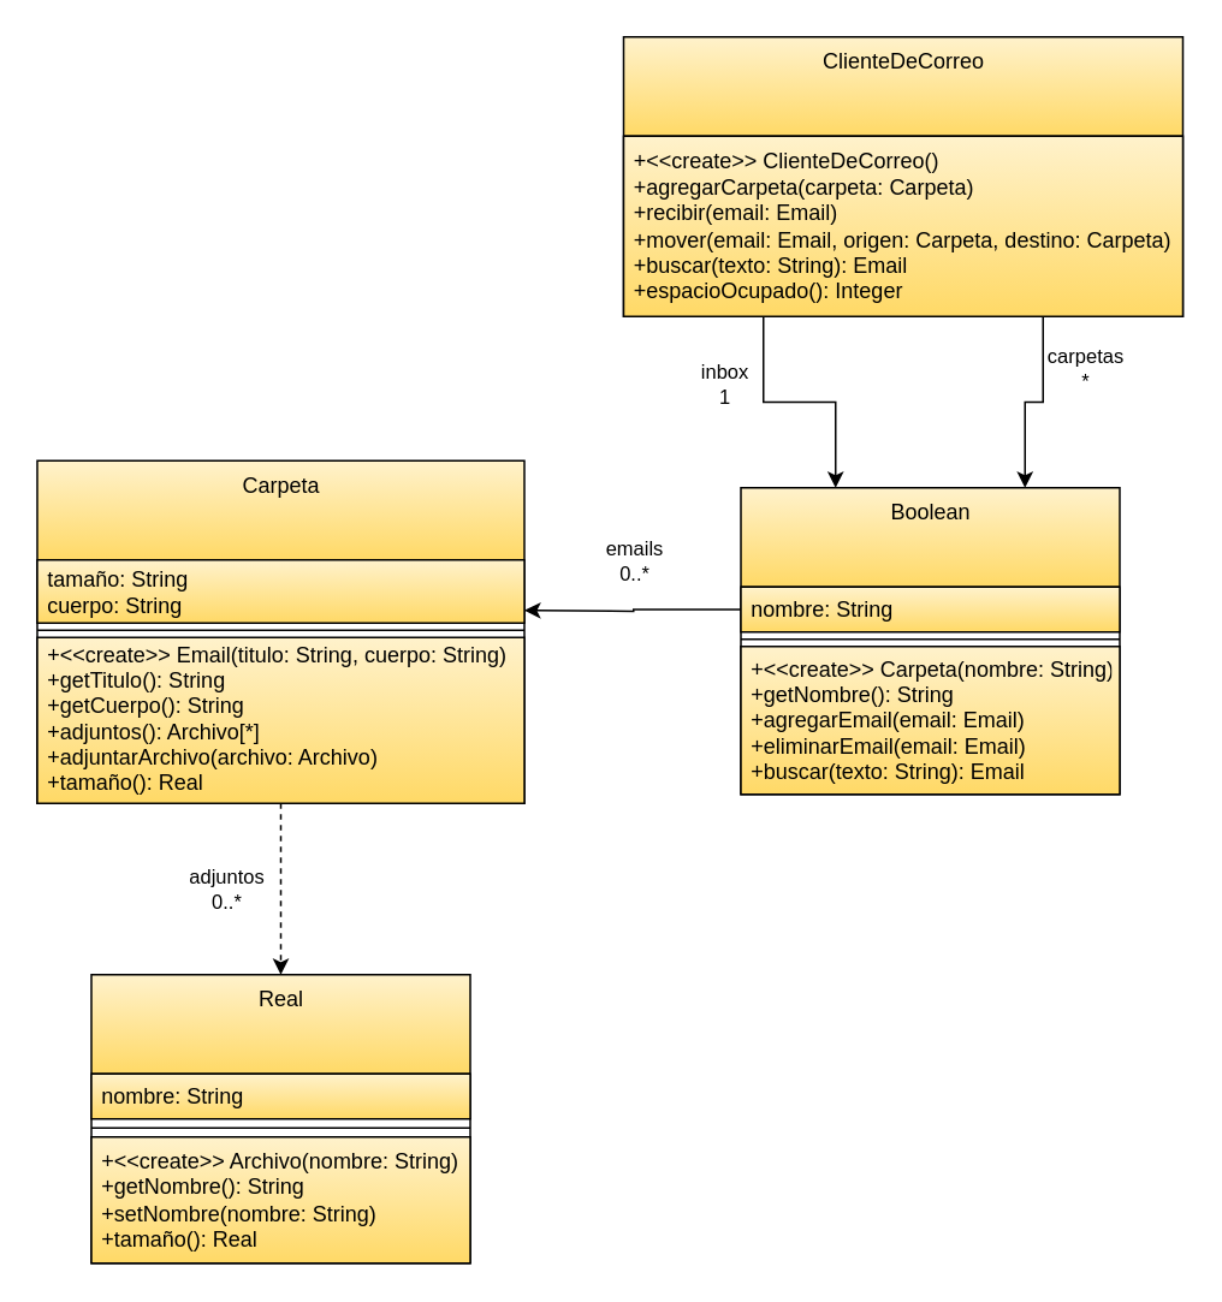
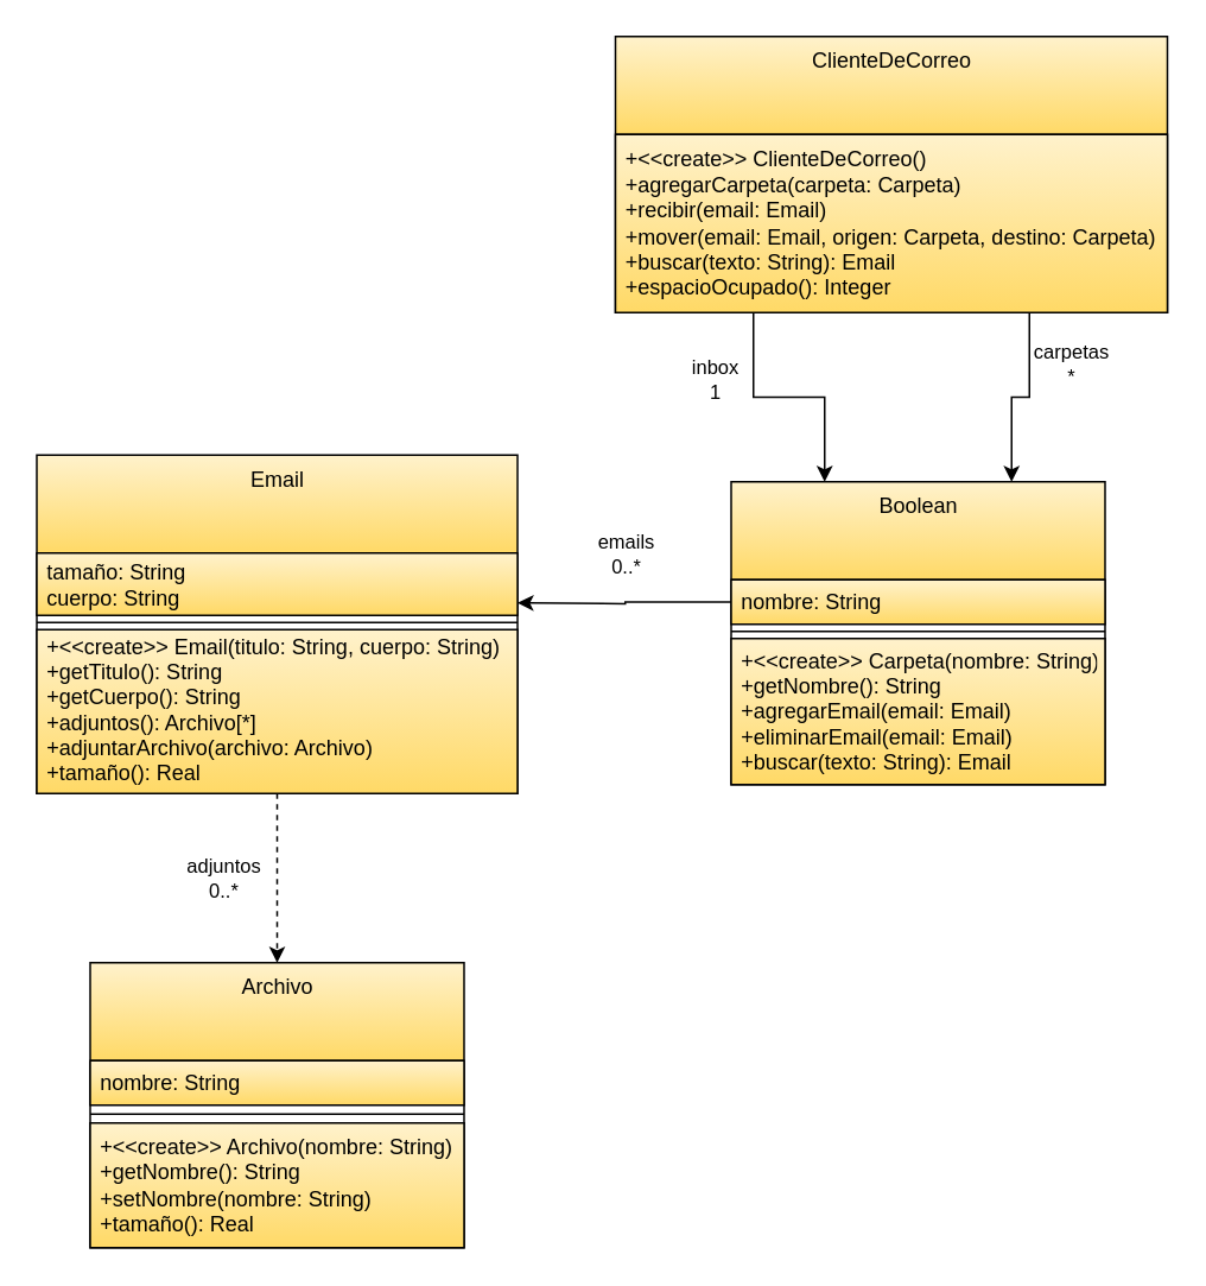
  <mxCell id="0" />
  <mxCell id="1" parent="0" />
  <mxCell id="2" value="&lt;div&gt;carpetas&lt;/div&gt;&lt;div&gt;*&lt;/div&gt;" style="edgeStyle=orthogonalEdgeStyle;rounded=0;orthogonalLoop=1;jettySize=auto;html=1;exitX=0.75;exitY=1;exitDx=0;exitDy=0;entryX=0.75;entryY=0;entryDx=0;entryDy=0;fillColor=#fff2cc;gradientColor=#ffd966;strokeColor=default;" edge="1" parent="1" source="4" target="11"><mxGeometry x="-0.439" y="23" relative="1" as="geometry"><mxPoint as="offset" /></mxGeometry></mxCell>
  <mxCell id="3" value="&lt;div&gt;inbox&lt;/div&gt;&lt;div&gt;1&lt;br&gt;&lt;/div&gt;" style="edgeStyle=orthogonalEdgeStyle;rounded=0;orthogonalLoop=1;jettySize=auto;html=1;exitX=0.25;exitY=1;exitDx=0;exitDy=0;entryX=0.25;entryY=0;entryDx=0;entryDy=0;fillColor=#fff2cc;gradientColor=#ffd966;strokeColor=default;" edge="1" parent="1" source="4" target="11"><mxGeometry x="-0.439" y="-22" relative="1" as="geometry"><mxPoint as="offset" /></mxGeometry></mxCell>
  <mxCell id="4" value="ClienteDeCorreo" style="swimlane;fontStyle=0;align=center;verticalAlign=top;childLayout=stackLayout;horizontal=1;startSize=55;horizontalStack=0;resizeParent=1;resizeParentMax=0;resizeLast=0;collapsible=0;marginBottom=0;html=1;fillColor=#fff2cc;strokeColor=default;gradientColor=#ffd966;" vertex="1" parent="1"><mxGeometry x="345" y="20" width="310" height="155" as="geometry" /></mxCell>
  <mxCell id="5" value="&lt;div&gt;+&amp;lt;&amp;lt;create&amp;gt;&amp;gt; ClienteDeCorreo()&lt;br&gt;&lt;/div&gt;&lt;div&gt;+agregarCarpeta(carpeta: Carpeta)&lt;br&gt;&lt;/div&gt;&lt;div&gt;+recibir(email: Email)&lt;br&gt;&lt;/div&gt;&lt;div&gt;+mover(email: Email, origen: Carpeta, destino: Carpeta)&lt;br&gt;&lt;/div&gt;&lt;div&gt;+buscar(texto: String): Email&lt;br&gt;&lt;/div&gt;&lt;div&gt;+espacioOcupado(): Integer&lt;br&gt;&lt;/div&gt;" style="text;html=1;strokeColor=default;fillColor=#fff2cc;align=left;verticalAlign=middle;spacingLeft=4;spacingRight=4;overflow=hidden;rotatable=0;points=[[0,0.5],[1,0.5]];portConstraint=eastwest;gradientColor=#ffd966;" vertex="1" parent="4"><mxGeometry y="55" width="310" height="100" as="geometry" /></mxCell>
  <mxCell id="6" value="&lt;div&gt;adjuntos&lt;/div&gt;&lt;div&gt;0..*&lt;br&gt;&lt;/div&gt;" style="edgeStyle=orthogonalEdgeStyle;rounded=0;orthogonalLoop=1;jettySize=auto;html=1;exitX=0.5;exitY=1;exitDx=0;exitDy=0;entryX=0.5;entryY=0;entryDx=0;entryDy=0;fillColor=#fff2cc;gradientColor=#ffd966;strokeColor=default;dashed=1;" edge="1" parent="1" source="7" target="15"><mxGeometry y="-30" relative="1" as="geometry"><mxPoint as="offset" /></mxGeometry></mxCell>
- <mxCell id="7" value="Carpeta" style="swimlane;fontStyle=0;align=center;verticalAlign=top;childLayout=stackLayout;horizontal=1;startSize=55;horizontalStack=0;resizeParent=1;resizeParentMax=0;resizeLast=0;collapsible=0;marginBottom=0;html=1;fillColor=#fff2cc;gradientColor=#ffd966;strokeColor=default;" vertex="1" parent="1"><mxGeometry x="20" y="255" width="270" height="190" as="geometry" /></mxCell>
+ <mxCell id="7" value="Email" style="swimlane;fontStyle=0;align=center;verticalAlign=top;childLayout=stackLayout;horizontal=1;startSize=55;horizontalStack=0;resizeParent=1;resizeParentMax=0;resizeLast=0;collapsible=0;marginBottom=0;html=1;fillColor=#fff2cc;gradientColor=#ffd966;strokeColor=default;" vertex="1" parent="1"><mxGeometry x="20" y="255" width="270" height="190" as="geometry" /></mxCell>
  <mxCell id="8" value="&lt;div&gt;tamaño: String&lt;/div&gt;&lt;div&gt;cuerpo: String&lt;br&gt;&lt;/div&gt;" style="text;html=1;strokeColor=default;fillColor=#fff2cc;align=left;verticalAlign=middle;spacingLeft=4;spacingRight=4;overflow=hidden;rotatable=0;points=[[0,0.5],[1,0.5]];portConstraint=eastwest;gradientColor=#ffd966;" vertex="1" parent="7"><mxGeometry y="55" width="270" height="35" as="geometry" /></mxCell>
  <mxCell id="9" value="" style="line;strokeWidth=1;fillColor=#fff2cc;align=left;verticalAlign=middle;spacingTop=-1;spacingLeft=3;spacingRight=3;rotatable=0;labelPosition=right;points=[];portConstraint=eastwest;gradientColor=#ffd966;strokeColor=default;" vertex="1" parent="7"><mxGeometry y="90" width="270" height="8" as="geometry" /></mxCell>
  <mxCell id="10" value="&lt;div&gt;+&amp;lt;&amp;lt;create&amp;gt;&amp;gt; Email(titulo: String, cuerpo: String)&lt;/div&gt;&lt;div&gt;+getTitulo(): String&lt;/div&gt;&lt;div&gt;+getCuerpo(): String&lt;/div&gt;&lt;div&gt;+adjuntos(): Archivo[*]&lt;/div&gt;&lt;div&gt;+adjuntarArchivo(archivo: Archivo)&lt;br&gt;&lt;/div&gt;&lt;div&gt;+tamaño(): Real&lt;/div&gt;&lt;div&gt;+buscar(texto: String): Boolean&lt;br&gt;&lt;/div&gt;" style="text;html=1;strokeColor=default;fillColor=#fff2cc;align=left;verticalAlign=middle;spacingLeft=4;spacingRight=4;overflow=hidden;rotatable=0;points=[[0,0.5],[1,0.5]];portConstraint=eastwest;gradientColor=#ffd966;" vertex="1" parent="7"><mxGeometry y="98" width="270" height="92" as="geometry" /></mxCell>
  <mxCell id="11" value="Boolean" style="swimlane;fontStyle=0;align=center;verticalAlign=top;childLayout=stackLayout;horizontal=1;startSize=55;horizontalStack=0;resizeParent=1;resizeParentMax=0;resizeLast=0;collapsible=0;marginBottom=0;html=1;fillColor=#fff2cc;gradientColor=#ffd966;strokeColor=default;" vertex="1" parent="1"><mxGeometry x="410" y="270" width="210" height="170" as="geometry" /></mxCell>
  <mxCell id="12" value="nombre: String" style="text;html=1;strokeColor=default;fillColor=#fff2cc;align=left;verticalAlign=middle;spacingLeft=4;spacingRight=4;overflow=hidden;rotatable=0;points=[[0,0.5],[1,0.5]];portConstraint=eastwest;gradientColor=#ffd966;" vertex="1" parent="11"><mxGeometry y="55" width="210" height="25" as="geometry" /></mxCell>
  <mxCell id="13" value="" style="line;strokeWidth=1;fillColor=#fff2cc;align=left;verticalAlign=middle;spacingTop=-1;spacingLeft=3;spacingRight=3;rotatable=0;labelPosition=right;points=[];portConstraint=eastwest;gradientColor=#ffd966;strokeColor=default;" vertex="1" parent="11"><mxGeometry y="80" width="210" height="8" as="geometry" /></mxCell>
  <mxCell id="14" value="+&amp;lt;&amp;lt;create&amp;gt;&amp;gt; Carpeta(nombre: String)&lt;br&gt;&lt;div&gt;+getNombre(): String&lt;/div&gt;&lt;div&gt;+agregarEmail(email: Email)&lt;/div&gt;&lt;div&gt;+eliminarEmail(email: Email)&lt;br&gt;&lt;/div&gt;&lt;div&gt;+buscar(texto: String): Email&lt;br&gt;&lt;/div&gt;" style="text;html=1;strokeColor=default;fillColor=#fff2cc;align=left;verticalAlign=middle;spacingLeft=4;spacingRight=4;overflow=hidden;rotatable=0;points=[[0,0.5],[1,0.5]];portConstraint=eastwest;gradientColor=#ffd966;" vertex="1" parent="11"><mxGeometry y="88" width="210" height="82" as="geometry" /></mxCell>
- <mxCell id="15" value="Real" style="swimlane;fontStyle=0;align=center;verticalAlign=top;childLayout=stackLayout;horizontal=1;startSize=55;horizontalStack=0;resizeParent=1;resizeParentMax=0;resizeLast=0;collapsible=0;marginBottom=0;html=1;fillColor=#fff2cc;gradientColor=#ffd966;strokeColor=default;" vertex="1" parent="1"><mxGeometry x="50" y="540" width="210" height="160" as="geometry" /></mxCell>
+ <mxCell id="15" value="Archivo" style="swimlane;fontStyle=0;align=center;verticalAlign=top;childLayout=stackLayout;horizontal=1;startSize=55;horizontalStack=0;resizeParent=1;resizeParentMax=0;resizeLast=0;collapsible=0;marginBottom=0;html=1;fillColor=#fff2cc;gradientColor=#ffd966;strokeColor=default;" vertex="1" parent="1"><mxGeometry x="50" y="540" width="210" height="160" as="geometry" /></mxCell>
  <mxCell id="16" value="&lt;div&gt;nombre: String&lt;/div&gt;" style="text;html=1;strokeColor=default;fillColor=#fff2cc;align=left;verticalAlign=middle;spacingLeft=4;spacingRight=4;overflow=hidden;rotatable=0;points=[[0,0.5],[1,0.5]];portConstraint=eastwest;gradientColor=#ffd966;" vertex="1" parent="15"><mxGeometry y="55" width="210" height="25" as="geometry" /></mxCell>
  <mxCell id="17" value="" style="line;strokeWidth=1;fillColor=#fff2cc;align=left;verticalAlign=middle;spacingTop=-1;spacingLeft=3;spacingRight=3;rotatable=0;labelPosition=right;points=[];portConstraint=eastwest;gradientColor=#ffd966;strokeColor=default;" vertex="1" parent="15"><mxGeometry y="80" width="210" height="10" as="geometry" /></mxCell>
  <mxCell id="18" value="&lt;div&gt;+&amp;lt;&amp;lt;create&amp;gt;&amp;gt; Archivo(nombre: String)&lt;/div&gt;&lt;div&gt;+getNombre(): String&lt;/div&gt;&lt;div&gt;+setNombre(nombre: String)&lt;/div&gt;&lt;div&gt;+tamaño(): Real&lt;br&gt;&lt;/div&gt;" style="text;html=1;strokeColor=default;fillColor=#fff2cc;align=left;verticalAlign=middle;spacingLeft=4;spacingRight=4;overflow=hidden;rotatable=0;points=[[0,0.5],[1,0.5]];portConstraint=eastwest;gradientColor=#ffd966;" vertex="1" parent="15"><mxGeometry y="90" width="210" height="70" as="geometry" /></mxCell>
  <mxCell id="19" value="&lt;div&gt;emails&lt;/div&gt;&lt;div&gt;0..*&lt;br&gt;&lt;/div&gt;" style="edgeStyle=orthogonalEdgeStyle;rounded=0;orthogonalLoop=1;jettySize=auto;html=1;exitX=0;exitY=0.5;exitDx=0;exitDy=0;fillColor=#fff2cc;gradientColor=#ffd966;strokeColor=default;" edge="1" parent="1" source="12"><mxGeometry x="-0.004" y="-27" relative="1" as="geometry"><mxPoint x="290" y="338" as="targetPoint" /><mxPoint x="27" y="-27" as="offset" /></mxGeometry></mxCell>
